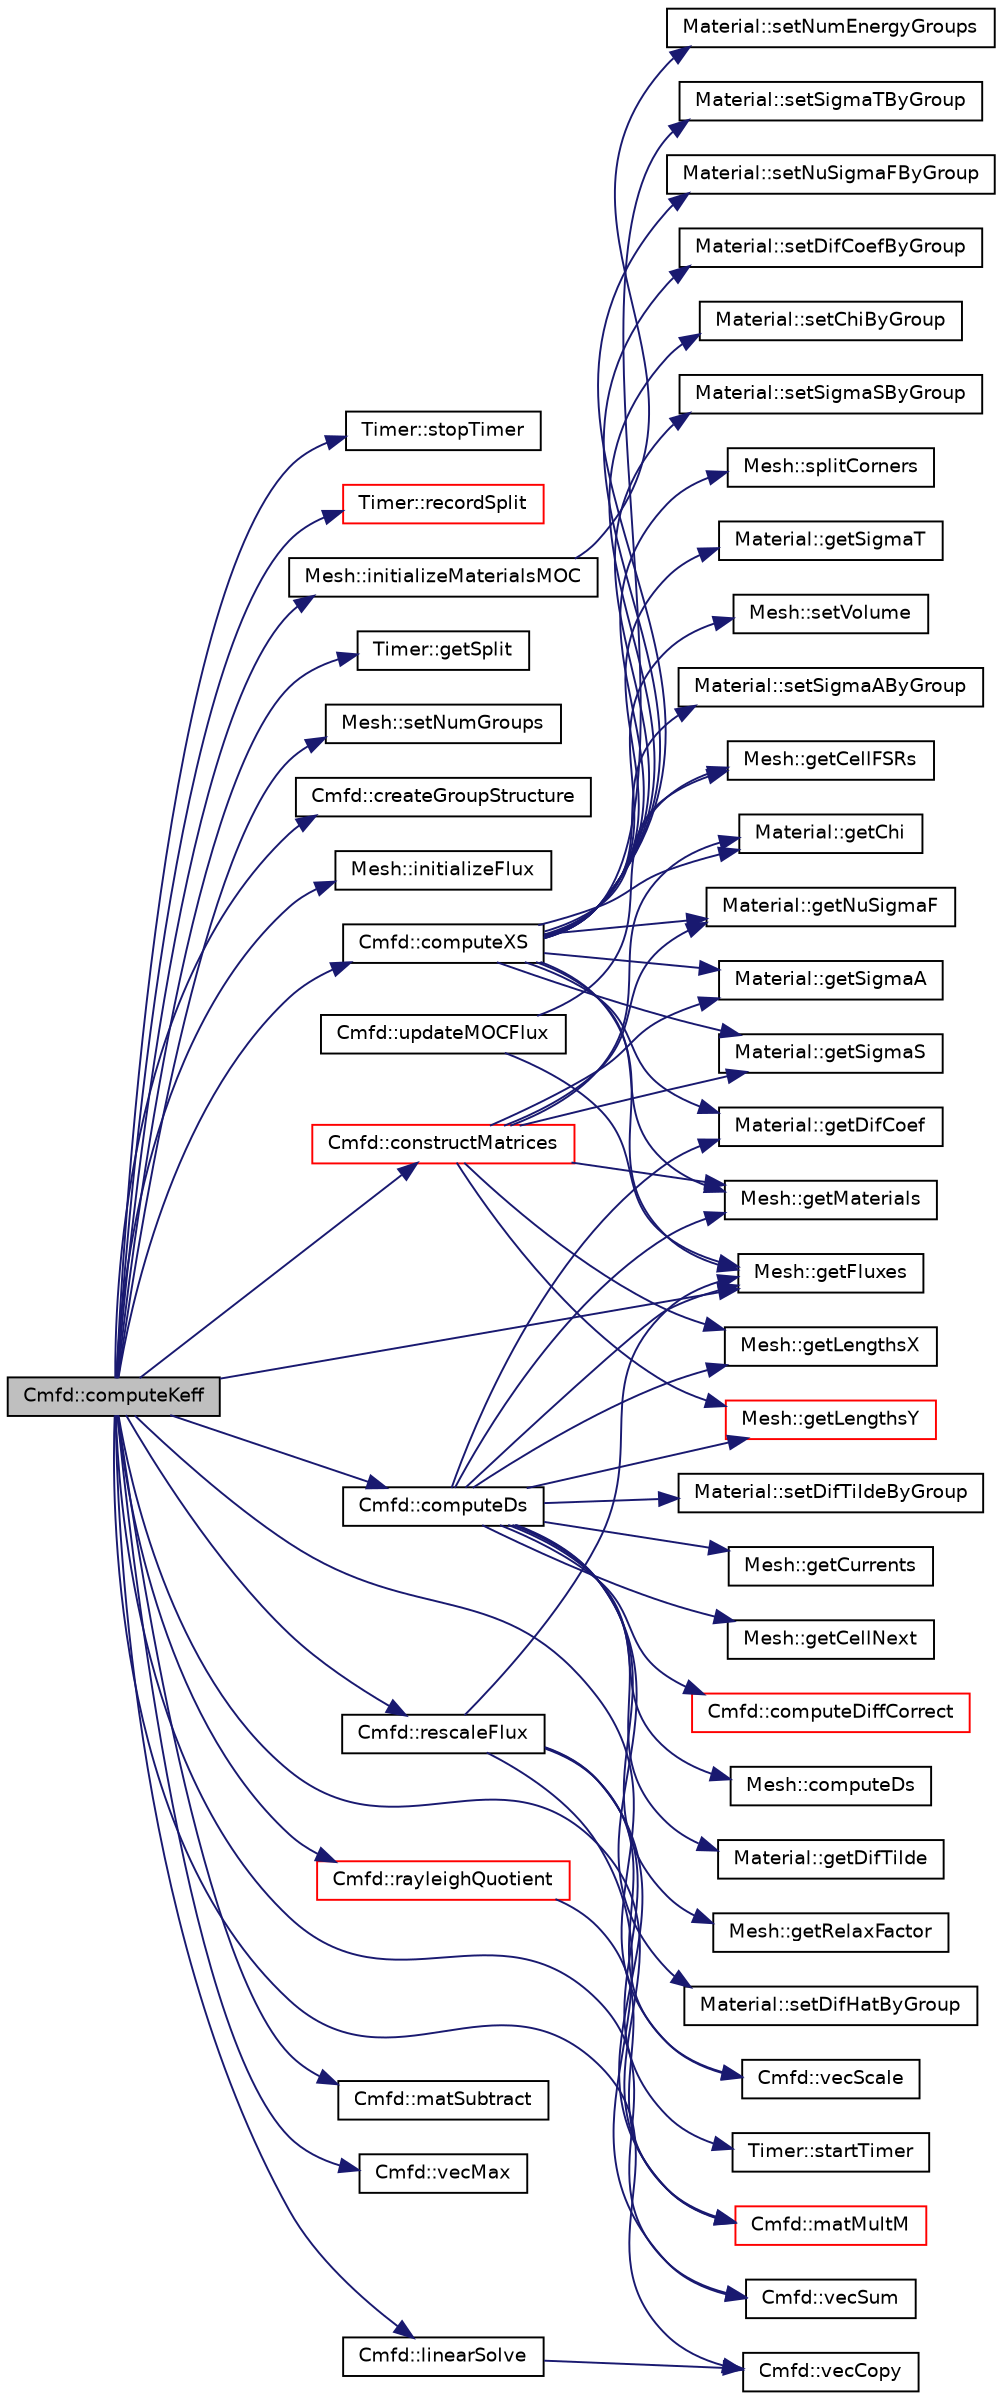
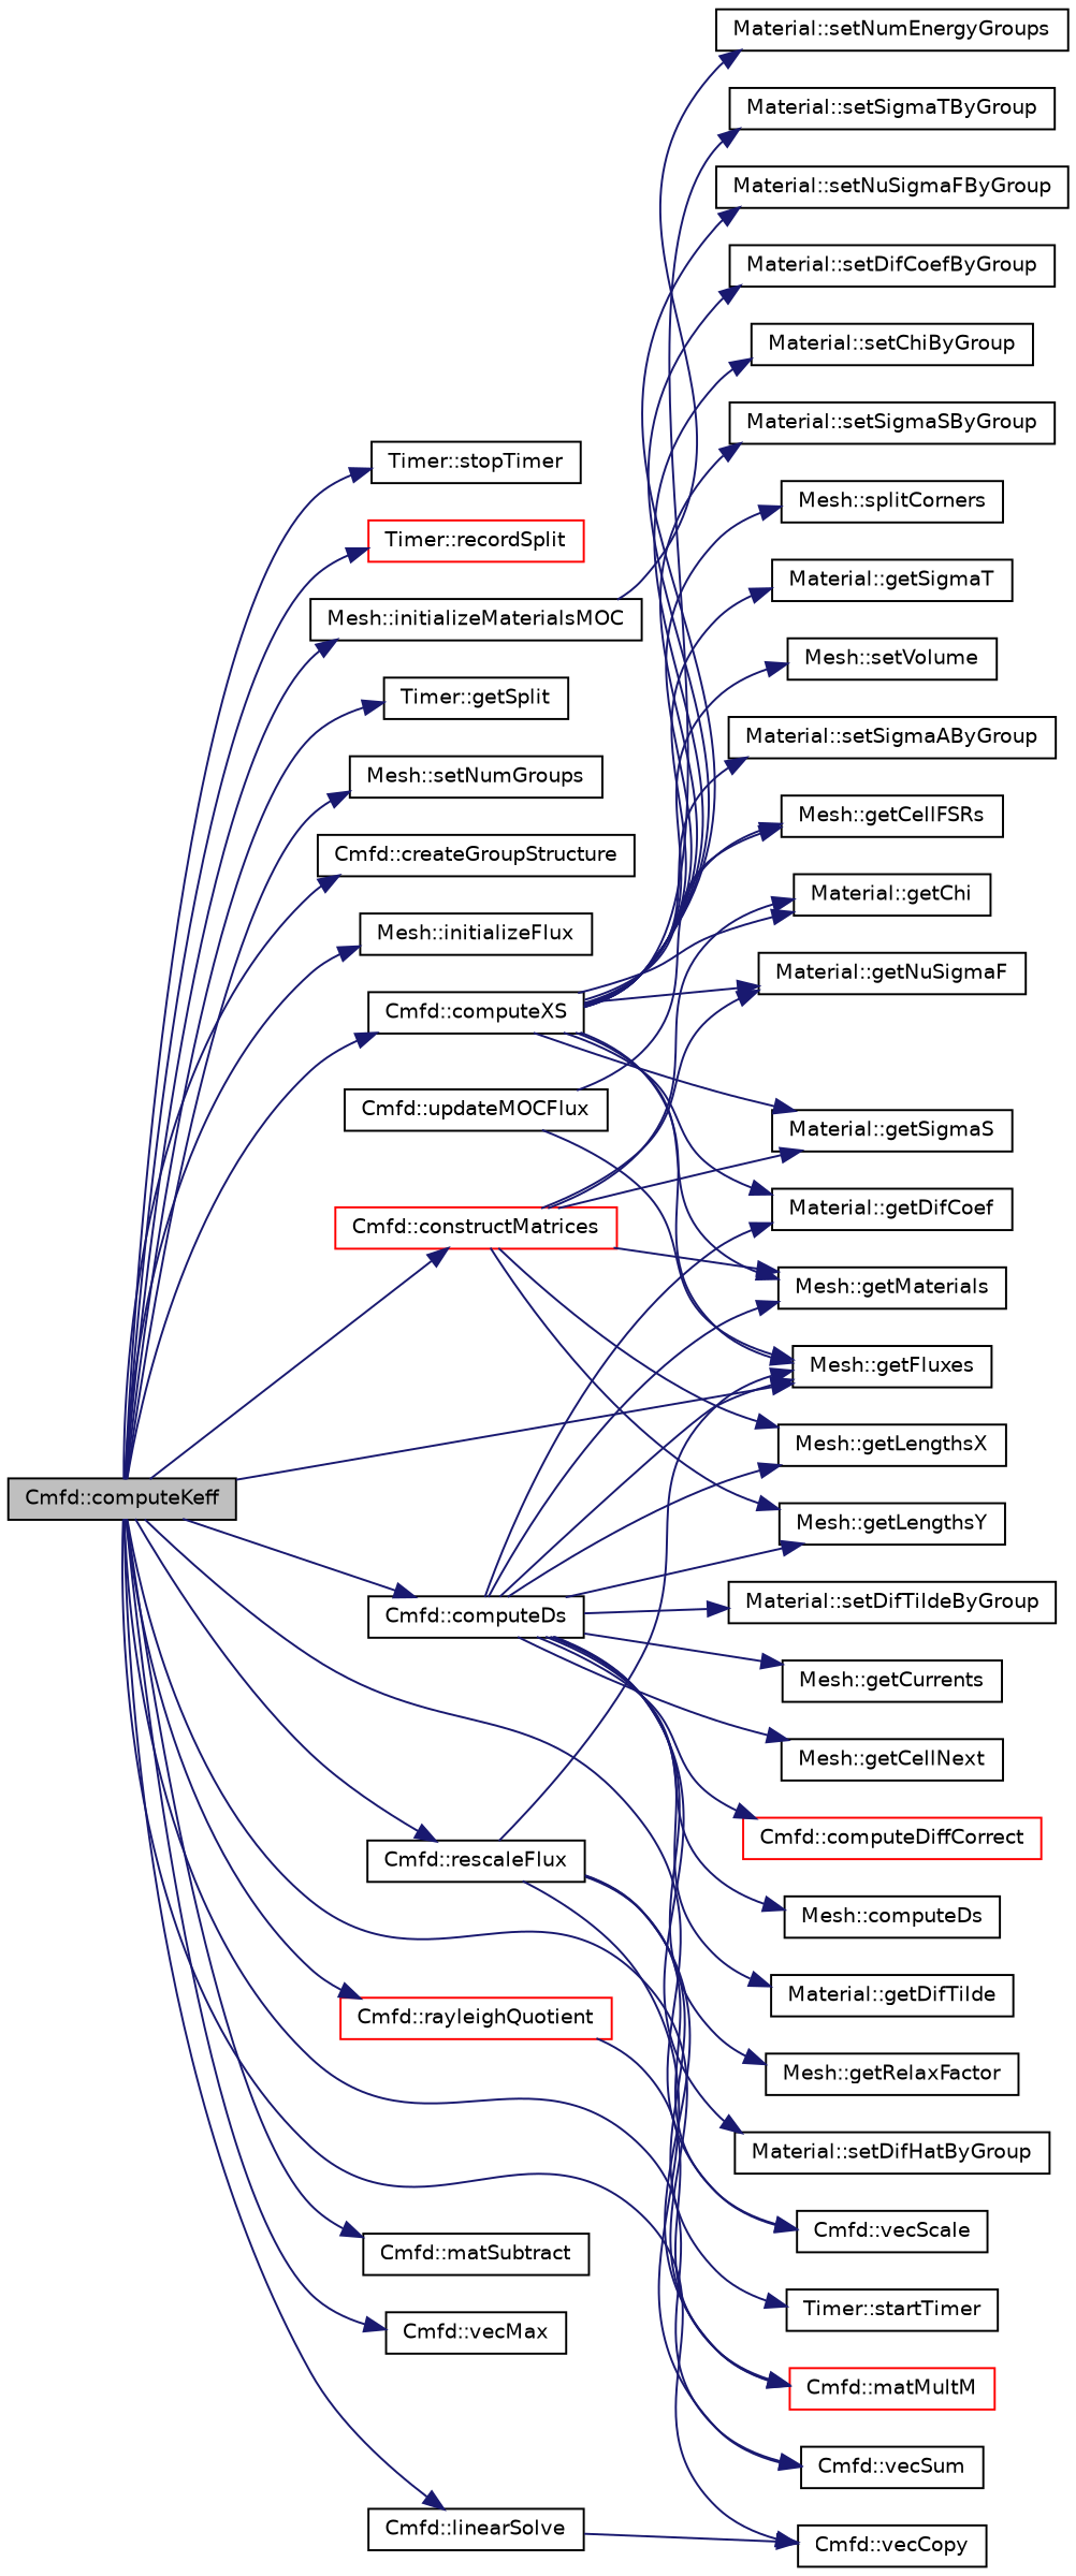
  digraph {
    rankdir=LR
    node [color=black fillcolor=white fontname=Helvetica fontsize=10 shape=record style=filled]
    edge [color=midnightblue fontname=Helvetica fontsize=10 labelfontname=Helvetica labelfontsize=10 style=solid]
    n1 [fillcolor=grey75 fontcolor=black height=0.2 label="Cmfd::computeKeff" width=0.4]
    n2 [height=0.2 label="Mesh::setNumGroups" width=0.4]
    n3 [height=0.2 label="Cmfd::createGroupStructure" width=0.4]
    n4 [height=0.2 label="Mesh::initializeFlux" width=0.4]
    n5 [height=0.2 label="Mesh::initializeMaterialsMOC" width=0.4]
    n6 [height=0.2 label="Mesh::getFluxes" width=0.4]
    n7 [height=0.2 label="Cmfd::computeXS" width=0.4]
    n8 [height=0.2 label="Cmfd::computeDs" width=0.4]
    n9 [color=red height=0.2 label="Cmfd::constructMatrices" width=0.4]
    n10 [color=red height=0.2 label="Cmfd::matMultM" width=0.4]
    n11 [height=0.2 label="Cmfd::vecSum" width=0.4]
    n12 [height=0.2 label="Cmfd::vecScale" width=0.4]
    n13 [height=0.2 label="Cmfd::vecCopy" width=0.4]
    n14 [height=0.2 label="Cmfd::linearSolve" width=0.4]
    n15 [color=red height=0.2 label="Cmfd::rayleighQuotient" width=0.4]
    n16 [height=0.2 label="Cmfd::matSubtract" width=0.4]
    n17 [height=0.2 label="Cmfd::vecMax" width=0.4]
    n18 [height=0.2 label="Cmfd::rescaleFlux" width=0.4]
    n19 [height=0.2 label="Timer::stopTimer" width=0.4]
    n20 [color=red height=0.2 label="Timer::recordSplit" width=0.4]
    n21 [height=0.2 label="Timer::getSplit" width=0.4]
    n22 [height=0.2 label="Material::setNumEnergyGroups" width=0.4]
    n23 [height=0.2 label="Timer::startTimer" width=0.4]
    n24 [height=0.2 label="Mesh::splitCorners" width=0.4]
    n25 [height=0.2 label="Mesh::getMaterials" width=0.4]
    n26 [height=0.2 label="Mesh::getCellFSRs" width=0.4]
    n27 [height=0.2 label="Material::getSigmaS" width=0.4]
    n28 [height=0.2 label="Material::getChi" width=0.4]
    n29 [height=0.2 label="Material::getNuSigmaF" width=0.4]
-   n30 [height=0.2 label="Material::getSigmaA" width=0.4]
    n31 [height=0.2 label="Material::getSigmaT" width=0.4]
    n32 [height=0.2 label="Material::getDifCoef" width=0.4]
    n33 [height=0.2 label="Mesh::setVolume" width=0.4]
    n34 [height=0.2 label="Material::setSigmaAByGroup" width=0.4]
    n35 [height=0.2 label="Material::setSigmaTByGroup" width=0.4]
    n36 [height=0.2 label="Material::setNuSigmaFByGroup" width=0.4]
    n37 [height=0.2 label="Material::setDifCoefByGroup" width=0.4]
    n38 [height=0.2 label="Material::setChiByGroup" width=0.4]
    n39 [height=0.2 label="Material::setSigmaSByGroup" width=0.4]
-   n40 [color=red height=0.2 label="Mesh::getLengthsY" width=0.4]
+   n40 [height=0.2 label="Mesh::getLengthsY" width=0.4]
    n41 [height=0.2 label="Mesh::getLengthsX" width=0.4]
    n42 [height=0.2 label="Mesh::getCurrents" width=0.4]
    n43 [height=0.2 label="Mesh::getCellNext" width=0.4]
    n44 [color=red height=0.2 label="Cmfd::computeDiffCorrect" width=0.4]
    n45 [height=0.2 label="Mesh::computeDs" width=0.4]
    n46 [height=0.2 label="Material::getDifTilde" width=0.4]
    n47 [height=0.2 label="Mesh::getRelaxFactor" width=0.4]
    n48 [height=0.2 label="Material::setDifHatByGroup" width=0.4]
    n49 [height=0.2 label="Material::setDifTildeByGroup" width=0.4]
    n50 [height=0.2 label="Cmfd::updateMOCFlux" width=0.4]
    n1 -> n2
    n1 -> n3
    n1 -> n4
    n1 -> n5
    n1 -> n6
    n1 -> n7
    n1 -> n8
    n1 -> n9
    n1 -> n10
    n1 -> n11
    n1 -> n12
    n1 -> n13
    n1 -> n14
    n1 -> n15
    n1 -> n16
    n1 -> n17
    n1 -> n18
    n1 -> n19
    n1 -> n20
    n1 -> n21
    n5 -> n22
    n7 -> n6
    n7 -> n24
    n7 -> n25
    n7 -> n26
    n7 -> n27
    n7 -> n28
    n7 -> n29
-   n7 -> n30
    n7 -> n31
    n7 -> n32
    n7 -> n33
    n7 -> n34
    n7 -> n35
    n7 -> n36
    n7 -> n37
    n7 -> n38
    n7 -> n39
    n8 -> n6
    n8 -> n25
    n8 -> n32
    n8 -> n40
    n8 -> n41
    n8 -> n42
    n8 -> n43
    n8 -> n44
    n8 -> n45
    n8 -> n46
    n8 -> n47
    n8 -> n48
    n8 -> n49
    n9 -> n25
    n9 -> n27
    n9 -> n28
    n9 -> n29
-   n9 -> n30
    n9 -> n40
    n9 -> n41
    n14 -> n13
    n15 -> n10
    n18 -> n6
    n18 -> n10
    n18 -> n11
    n18 -> n12
    n18 -> n23
    n50 -> n6
    n50 -> n26
  }
